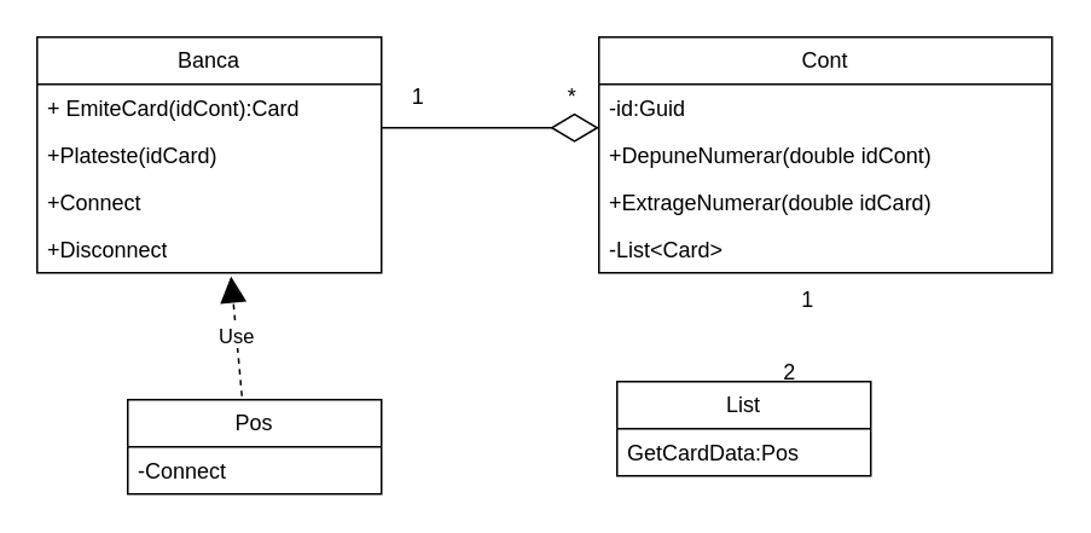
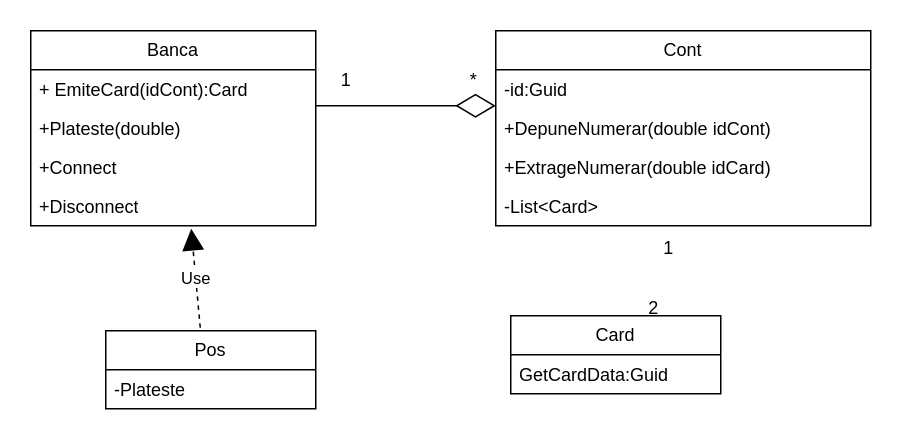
  <mxCell id="0" />
  <mxCell id="1" parent="0" />
  <mxCell id="2" value="Banca" style="swimlane;fontStyle=0;childLayout=stackLayout;horizontal=1;startSize=26;fillColor=none;horizontalStack=0;resizeParent=1;resizeParentMax=0;resizeLast=0;collapsible=1;marginBottom=0;whiteSpace=wrap;html=1;" parent="1" vertex="1"><mxGeometry x="20" y="20" width="190" height="130" as="geometry" /></mxCell>
  <mxCell id="3" value="+ EmiteCard(idCont):Card" style="text;strokeColor=none;fillColor=none;align=left;verticalAlign=top;spacingLeft=4;spacingRight=4;overflow=hidden;rotatable=0;points=[[0,0.5],[1,0.5]];portConstraint=eastwest;whiteSpace=wrap;html=1;" parent="2" vertex="1"><mxGeometry y="26" width="190" height="26" as="geometry" /></mxCell>
- <mxCell id="4" value="+Plateste(idCard)" style="text;strokeColor=none;fillColor=none;align=left;verticalAlign=top;spacingLeft=4;spacingRight=4;overflow=hidden;rotatable=0;points=[[0,0.5],[1,0.5]];portConstraint=eastwest;whiteSpace=wrap;html=1;" parent="2" vertex="1"><mxGeometry y="52" width="190" height="26" as="geometry" /></mxCell>
+ <mxCell id="4" value="+Plateste(double)" style="text;strokeColor=none;fillColor=none;align=left;verticalAlign=top;spacingLeft=4;spacingRight=4;overflow=hidden;rotatable=0;points=[[0,0.5],[1,0.5]];portConstraint=eastwest;whiteSpace=wrap;html=1;" parent="2" vertex="1"><mxGeometry y="52" width="190" height="26" as="geometry" /></mxCell>
  <mxCell id="5" value="+Connect" style="text;strokeColor=none;fillColor=none;align=left;verticalAlign=top;spacingLeft=4;spacingRight=4;overflow=hidden;rotatable=0;points=[[0,0.5],[1,0.5]];portConstraint=eastwest;whiteSpace=wrap;html=1;" parent="2" vertex="1"><mxGeometry y="78" width="190" height="26" as="geometry" /></mxCell>
  <mxCell id="6" value="+Disconnect" style="text;strokeColor=none;fillColor=none;align=left;verticalAlign=top;spacingLeft=4;spacingRight=4;overflow=hidden;rotatable=0;points=[[0,0.5],[1,0.5]];portConstraint=eastwest;whiteSpace=wrap;html=1;" parent="2" vertex="1"><mxGeometry y="104" width="190" height="26" as="geometry" /></mxCell>
  <mxCell id="7" value="Pos" style="swimlane;fontStyle=0;childLayout=stackLayout;horizontal=1;startSize=26;fillColor=none;horizontalStack=0;resizeParent=1;resizeParentMax=0;resizeLast=0;collapsible=1;marginBottom=0;whiteSpace=wrap;html=1;" parent="1" vertex="1"><mxGeometry x="70" y="220" width="140" height="52" as="geometry" /></mxCell>
- <mxCell id="8" value="-Connect" style="text;strokeColor=none;fillColor=none;align=left;verticalAlign=top;spacingLeft=4;spacingRight=4;overflow=hidden;rotatable=0;points=[[0,0.5],[1,0.5]];portConstraint=eastwest;whiteSpace=wrap;html=1;" parent="7" vertex="1"><mxGeometry y="26" width="140" height="26" as="geometry" /></mxCell>
+ <mxCell id="8" value="-Plateste" style="text;strokeColor=none;fillColor=none;align=left;verticalAlign=top;spacingLeft=4;spacingRight=4;overflow=hidden;rotatable=0;points=[[0,0.5],[1,0.5]];portConstraint=eastwest;whiteSpace=wrap;html=1;" parent="7" vertex="1"><mxGeometry y="26" width="140" height="26" as="geometry" /></mxCell>
  <mxCell id="9" value="Cont" style="swimlane;fontStyle=0;childLayout=stackLayout;horizontal=1;startSize=26;fillColor=none;horizontalStack=0;resizeParent=1;resizeParentMax=0;resizeLast=0;collapsible=1;marginBottom=0;whiteSpace=wrap;html=1;" parent="1" vertex="1"><mxGeometry x="330" y="20" width="250" height="130" as="geometry" /></mxCell>
  <mxCell id="10" value="-id:Guid" style="text;strokeColor=none;fillColor=none;align=left;verticalAlign=top;spacingLeft=4;spacingRight=4;overflow=hidden;rotatable=0;points=[[0,0.5],[1,0.5]];portConstraint=eastwest;whiteSpace=wrap;html=1;" parent="9" vertex="1"><mxGeometry y="26" width="250" height="26" as="geometry" /></mxCell>
  <mxCell id="11" value="+DepuneNumerar(double idCont)" style="text;strokeColor=none;fillColor=none;align=left;verticalAlign=top;spacingLeft=4;spacingRight=4;overflow=hidden;rotatable=0;points=[[0,0.5],[1,0.5]];portConstraint=eastwest;whiteSpace=wrap;html=1;" parent="9" vertex="1"><mxGeometry y="52" width="250" height="26" as="geometry" /></mxCell>
  <mxCell id="12" value="+ExtrageNumerar(double idCard)" style="text;strokeColor=none;fillColor=none;align=left;verticalAlign=top;spacingLeft=4;spacingRight=4;overflow=hidden;rotatable=0;points=[[0,0.5],[1,0.5]];portConstraint=eastwest;whiteSpace=wrap;html=1;" parent="9" vertex="1"><mxGeometry y="78" width="250" height="26" as="geometry" /></mxCell>
  <mxCell id="13" value="-List&amp;lt;Card&amp;gt;" style="text;strokeColor=none;fillColor=none;align=left;verticalAlign=top;spacingLeft=4;spacingRight=4;overflow=hidden;rotatable=0;points=[[0,0.5],[1,0.5]];portConstraint=eastwest;whiteSpace=wrap;html=1;" parent="9" vertex="1"><mxGeometry y="104" width="250" height="26" as="geometry" /></mxCell>
  <mxCell id="14" value="" style="endArrow=diamondThin;endFill=0;endSize=24;html=1;rounded=0;" parent="1" edge="1"><mxGeometry width="160" relative="1" as="geometry"><mxPoint x="210" y="70" as="sourcePoint" /><mxPoint x="330" y="70" as="targetPoint" /></mxGeometry></mxCell>
  <mxCell id="15" value="1" style="text;html=1;align=center;verticalAlign=middle;resizable=0;points=[];autosize=1;strokeColor=none;fillColor=none;" parent="1" vertex="1"><mxGeometry x="215" y="38" width="30" height="30" as="geometry" /></mxCell>
  <mxCell id="16" value="*" style="text;html=1;align=center;verticalAlign=middle;resizable=0;points=[];autosize=1;strokeColor=none;fillColor=none;" parent="1" vertex="1"><mxGeometry x="300" y="38" width="30" height="30" as="geometry" /></mxCell>
- <mxCell id="17" value="List" style="swimlane;fontStyle=0;childLayout=stackLayout;horizontal=1;startSize=26;fillColor=none;horizontalStack=0;resizeParent=1;resizeParentMax=0;resizeLast=0;collapsible=1;marginBottom=0;whiteSpace=wrap;html=1;" parent="1" vertex="1"><mxGeometry x="340" y="210" width="140" height="52" as="geometry" /></mxCell>
- <mxCell id="18" value="GetCardData:Pos" style="text;strokeColor=none;fillColor=none;align=left;verticalAlign=top;spacingLeft=4;spacingRight=4;overflow=hidden;rotatable=0;points=[[0,0.5],[1,0.5]];portConstraint=eastwest;whiteSpace=wrap;html=1;" parent="17" vertex="1"><mxGeometry y="26" width="140" height="26" as="geometry" /></mxCell>
+ <mxCell id="17" value="Card" style="swimlane;fontStyle=0;childLayout=stackLayout;horizontal=1;startSize=26;fillColor=none;horizontalStack=0;resizeParent=1;resizeParentMax=0;resizeLast=0;collapsible=1;marginBottom=0;whiteSpace=wrap;html=1;" parent="1" vertex="1"><mxGeometry x="340" y="210" width="140" height="52" as="geometry" /></mxCell>
+ <mxCell id="18" value="GetCardData:Guid" style="text;strokeColor=none;fillColor=none;align=left;verticalAlign=top;spacingLeft=4;spacingRight=4;overflow=hidden;rotatable=0;points=[[0,0.5],[1,0.5]];portConstraint=eastwest;whiteSpace=wrap;html=1;" parent="17" vertex="1"><mxGeometry y="26" width="140" height="26" as="geometry" /></mxCell>
  <mxCell id="19" value="1" style="text;html=1;align=center;verticalAlign=middle;resizable=0;points=[];autosize=1;strokeColor=none;fillColor=none;" parent="1" vertex="1"><mxGeometry x="430" y="150" width="30" height="30" as="geometry" /></mxCell>
  <mxCell id="20" value="2" style="text;html=1;align=center;verticalAlign=middle;resizable=0;points=[];autosize=1;strokeColor=none;fillColor=none;" parent="1" vertex="1"><mxGeometry x="420" y="190" width="30" height="30" as="geometry" /></mxCell>
  <mxCell id="21" value="Use" style="endArrow=block;endSize=12;dashed=1;html=1;rounded=0;entryX=0.563;entryY=1.077;entryDx=0;entryDy=0;entryPerimeter=0;exitX=0.45;exitY=-0.038;exitDx=0;exitDy=0;exitPerimeter=0;" parent="1" source="7" target="6" edge="1"><mxGeometry width="160" relative="1" as="geometry"><mxPoint x="-60" y="270" as="sourcePoint" /><mxPoint x="100" y="270" as="targetPoint" /></mxGeometry></mxCell>
